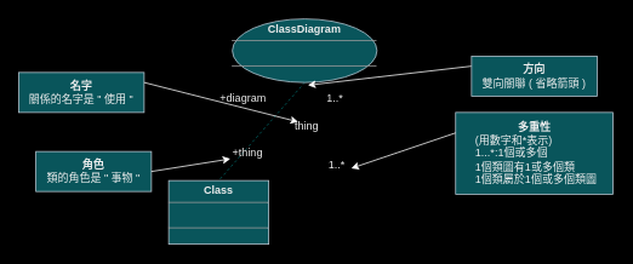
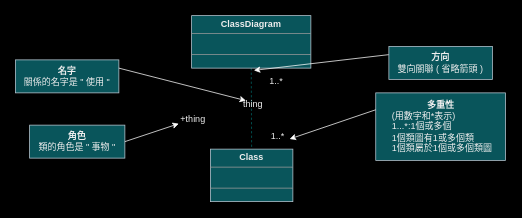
  <mxCell id="0" />
  <mxCell id="1" parent="0" />
  <mxCell id="2" value="&lt;b&gt;名字&lt;/b&gt;&lt;br&gt;關係的名字是 &quot; 使用 &quot;" style="html=1;whiteSpace=wrap;strokeColor=#BAC8D3;fontColor=#EEEEEE;fillColor=#09555B;" vertex="1" parent="1"><mxGeometry x="20" y="79" width="138" height="44" as="geometry" /></mxCell>
  <mxCell id="3" value="&lt;b&gt;角色&lt;/b&gt;&lt;br&gt;類的角色是 &quot; 事物 &quot;" style="html=1;whiteSpace=wrap;strokeColor=#BAC8D3;fontColor=#EEEEEE;fillColor=#09555B;" vertex="1" parent="1"><mxGeometry x="39" y="166" width="127" height="44" as="geometry" /></mxCell>
  <mxCell id="4" style="rounded=0;orthogonalLoop=1;jettySize=auto;html=1;exitX=0.5;exitY=1;exitDx=0;exitDy=0;entryX=0.5;entryY=0;entryDx=0;entryDy=0;strokeColor=#006666;endArrow=none;endFill=0;dashed=1;" edge="1" parent="1" source="5" target="6"><mxGeometry relative="1" as="geometry" /></mxCell>
- <mxCell id="5" value="&lt;p style=&quot;margin:0px;margin-top:4px;text-align:center;&quot;&gt;&lt;b&gt;ClassDiagram&lt;/b&gt;&lt;/p&gt;&lt;hr size=&quot;1&quot;&gt;&lt;p style=&quot;margin:0px;margin-left:4px;&quot;&gt;&lt;br&gt;&lt;/p&gt;&lt;hr size=&quot;1&quot;&gt;&lt;p style=&quot;margin:0px;margin-left:4px;&quot;&gt;&lt;br&gt;&lt;/p&gt;" style="ellipse;verticalAlign=top;align=left;overflow=fill;fontSize=12;fontFamily=Helvetica;html=1;whiteSpace=wrap;strokeColor=#BAC8D3;fontColor=#EEEEEE;fillColor=#09555B;" vertex="1" parent="1"><mxGeometry x="255" y="20" width="159" height="70" as="geometry" /></mxCell>
- <mxCell id="6" value="&lt;p style=&quot;margin:0px;margin-top:4px;text-align:center;&quot;&gt;&lt;b&gt;Class&lt;/b&gt;&lt;/p&gt;&lt;hr size=&quot;1&quot;&gt;&lt;p style=&quot;margin:0px;margin-left:4px;&quot;&gt;&lt;br&gt;&lt;/p&gt;&lt;hr size=&quot;1&quot;&gt;&lt;p style=&quot;margin:0px;margin-left:4px;&quot;&gt;&lt;br&gt;&lt;/p&gt;" style="verticalAlign=top;align=left;overflow=fill;fontSize=12;fontFamily=Helvetica;html=1;whiteSpace=wrap;strokeColor=#BAC8D3;fontColor=#EEEEEE;fillColor=#09555B;" vertex="1" parent="1"><mxGeometry x="185" y="198" width="110" height="70" as="geometry" /></mxCell>
+ <mxCell id="5" value="&lt;p style=&quot;margin:0px;margin-top:4px;text-align:center;&quot;&gt;&lt;b&gt;ClassDiagram&lt;/b&gt;&lt;/p&gt;&lt;hr size=&quot;1&quot;&gt;&lt;p style=&quot;margin:0px;margin-left:4px;&quot;&gt;&lt;br&gt;&lt;/p&gt;&lt;hr size=&quot;1&quot;&gt;&lt;p style=&quot;margin:0px;margin-left:4px;&quot;&gt;&lt;br&gt;&lt;/p&gt;" style="verticalAlign=top;align=left;overflow=fill;fontSize=12;fontFamily=Helvetica;html=1;whiteSpace=wrap;strokeColor=#BAC8D3;fontColor=#EEEEEE;fillColor=#09555B;" vertex="1" parent="1"><mxGeometry x="255" y="20" width="159" height="70" as="geometry" /></mxCell>
+ <mxCell id="6" value="&lt;p style=&quot;margin:0px;margin-top:4px;text-align:center;&quot;&gt;&lt;b&gt;Class&lt;/b&gt;&lt;/p&gt;&lt;hr size=&quot;1&quot;&gt;&lt;p style=&quot;margin:0px;margin-left:4px;&quot;&gt;&lt;br&gt;&lt;/p&gt;&lt;hr size=&quot;1&quot;&gt;&lt;p style=&quot;margin:0px;margin-left:4px;&quot;&gt;&lt;br&gt;&lt;/p&gt;" style="verticalAlign=top;align=left;overflow=fill;fontSize=12;fontFamily=Helvetica;html=1;whiteSpace=wrap;strokeColor=#BAC8D3;fontColor=#EEEEEE;fillColor=#09555B;" vertex="1" parent="1"><mxGeometry x="280" y="198" width="110" height="70" as="geometry" /></mxCell>
  <mxCell id="7" style="rounded=0;orthogonalLoop=1;jettySize=auto;html=1;exitX=0;exitY=0.25;exitDx=0;exitDy=0;entryX=0;entryY=0;entryDx=0;entryDy=0;strokeColor=#FFFFFF;" edge="1" parent="1" source="8" target="10"><mxGeometry relative="1" as="geometry" /></mxCell>
  <mxCell id="8" value="&lt;b&gt;方向&lt;br&gt;&lt;/b&gt;雙向關聯 ( 省略箭頭 )" style="html=1;whiteSpace=wrap;strokeColor=#BAC8D3;fontColor=#EEEEEE;fillColor=#09555B;" vertex="1" parent="1"><mxGeometry x="518" y="61" width="138" height="44" as="geometry" /></mxCell>
  <mxCell id="9" value="&lt;div style=&quot;&quot;&gt;&lt;b style=&quot;background-color: initial;&quot;&gt;多重性&lt;/b&gt;&lt;/div&gt;&lt;b&gt;&lt;div style=&quot;text-align: left;&quot;&gt;&lt;span style=&quot;background-color: initial; font-weight: normal;&quot;&gt;&amp;nbsp;(用數字和*表示)&lt;/span&gt;&lt;/div&gt;&lt;/b&gt;&lt;div style=&quot;text-align: left;&quot;&gt;&lt;span style=&quot;background-color: initial;&quot;&gt;&amp;nbsp;1...*:1個或多個&lt;/span&gt;&lt;/div&gt;&lt;div style=&quot;text-align: left;&quot;&gt;&lt;span style=&quot;background-color: initial;&quot;&gt;&amp;nbsp;1個類圖有1或多個類&lt;/span&gt;&lt;/div&gt;&lt;div style=&quot;text-align: left;&quot;&gt;&lt;span style=&quot;background-color: initial;&quot;&gt;&amp;nbsp;1個類屬於1個或多個類圖&lt;/span&gt;&lt;/div&gt;" style="rounded=0;whiteSpace=wrap;html=1;strokeColor=#BAC8D3;fontColor=#EEEEEE;fillColor=#09555B;align=center;" vertex="1" parent="1"><mxGeometry x="500.5" y="123" width="173" height="90" as="geometry" /></mxCell>
  <mxCell id="10" value="1..*" style="text;html=1;strokeColor=none;fillColor=none;align=center;verticalAlign=middle;whiteSpace=wrap;rounded=0;fontColor=#EEEEEE;" vertex="1" parent="1"><mxGeometry x="338" y="93" width="60" height="30" as="geometry" /></mxCell>
  <mxCell id="11" value="1..*" style="text;html=1;strokeColor=none;fillColor=none;align=center;verticalAlign=middle;whiteSpace=wrap;rounded=0;fontColor=#EEEEEE;" vertex="1" parent="1"><mxGeometry x="340" y="166" width="60" height="30" as="geometry" /></mxCell>
  <mxCell id="12" value="thing" style="text;html=1;strokeColor=none;fillColor=none;align=center;verticalAlign=middle;whiteSpace=wrap;rounded=0;fontColor=#EEEEEE;" vertex="1" parent="1"><mxGeometry x="307" y="123" width="60" height="30" as="geometry" /></mxCell>
- <mxCell id="13" value="+thing" style="text;html=1;strokeColor=none;fillColor=none;align=center;verticalAlign=middle;whiteSpace=wrap;rounded=0;fontColor=#EEEEEE;" vertex="1" parent="1"><mxGeometry x="242" y="153" width="60" height="30" as="geometry" /></mxCell>
- <mxCell id="14" value="+diagram" style="text;html=1;strokeColor=none;fillColor=none;align=center;verticalAlign=middle;whiteSpace=wrap;rounded=0;fontColor=#EEEEEE;" vertex="1" parent="1"><mxGeometry x="237" y="93" width="60" height="30" as="geometry" /></mxCell>
+ <mxCell id="13" value="+thing" style="text;html=1;strokeColor=none;fillColor=none;align=center;verticalAlign=middle;whiteSpace=wrap;rounded=0;fontColor=#EEEEEE;" vertex="1" parent="1"><mxGeometry x="227" y="143" width="60" height="30" as="geometry" /></mxCell>
  <mxCell id="15" style="rounded=0;orthogonalLoop=1;jettySize=auto;html=1;exitX=1;exitY=0.25;exitDx=0;exitDy=0;entryX=0.341;entryY=0.346;entryDx=0;entryDy=0;entryPerimeter=0;strokeColor=#FFFFFF;" edge="1" parent="1" source="2" target="12"><mxGeometry relative="1" as="geometry" /></mxCell>
  <mxCell id="16" style="rounded=0;orthogonalLoop=1;jettySize=auto;html=1;exitX=1;exitY=0.5;exitDx=0;exitDy=0;entryX=0.182;entryY=0.702;entryDx=0;entryDy=0;entryPerimeter=0;strokeColor=#FFFFFF;" edge="1" parent="1" source="3" target="13"><mxGeometry relative="1" as="geometry" /></mxCell>
  <mxCell id="17" style="rounded=0;orthogonalLoop=1;jettySize=auto;html=1;exitX=0;exitY=0.25;exitDx=0;exitDy=0;entryX=0.761;entryY=0.618;entryDx=0;entryDy=0;entryPerimeter=0;strokeColor=#FFFFFF;" edge="1" parent="1" source="9" target="11"><mxGeometry relative="1" as="geometry" /></mxCell>
